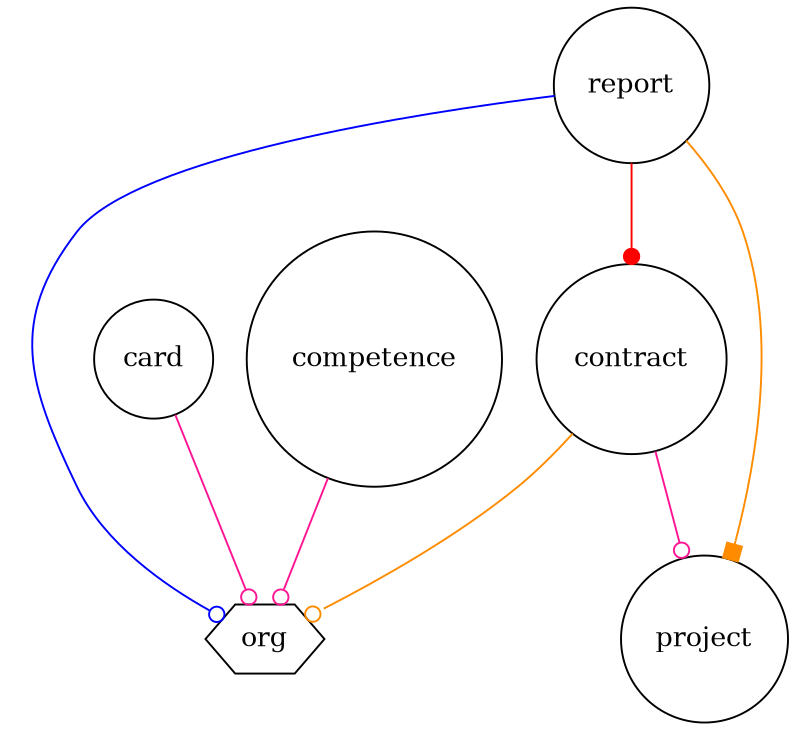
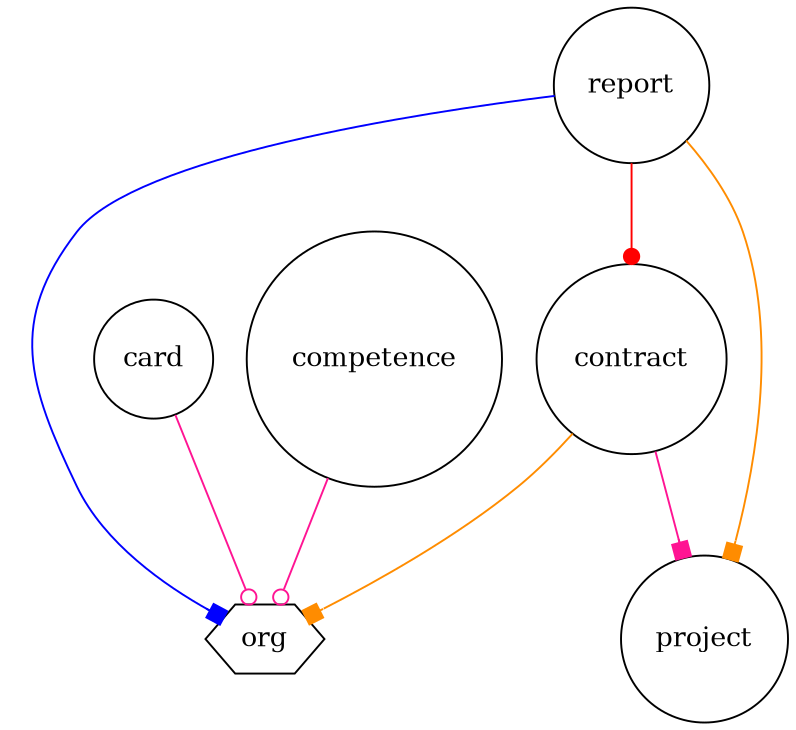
  digraph {
    node [shape=circle]
    edge [arrowhead=odot color=deeppink]
    org [shape=hexagon]
    contract
    project
    card
    report
    competence
-   contract -> org [color=darkorange]
-   contract -> project
+   contract -> org [arrowhead=box color=darkorange]
+   contract -> project [arrowhead=box]
    card -> org
-   report -> org [color=blue]
+   report -> org [arrowhead=box color=blue]
    report -> contract [arrowhead=dot color=red]
    report -> project [arrowhead=box color=darkorange]
    competence -> org
  }
